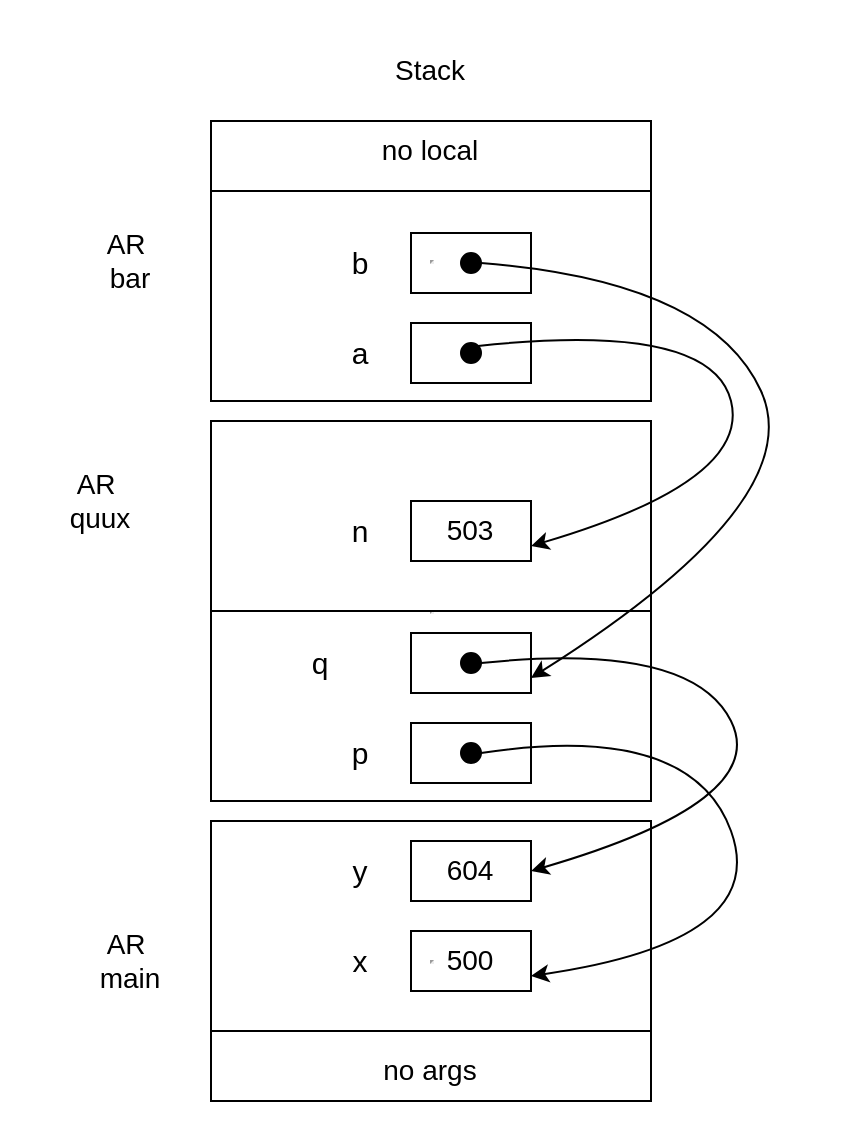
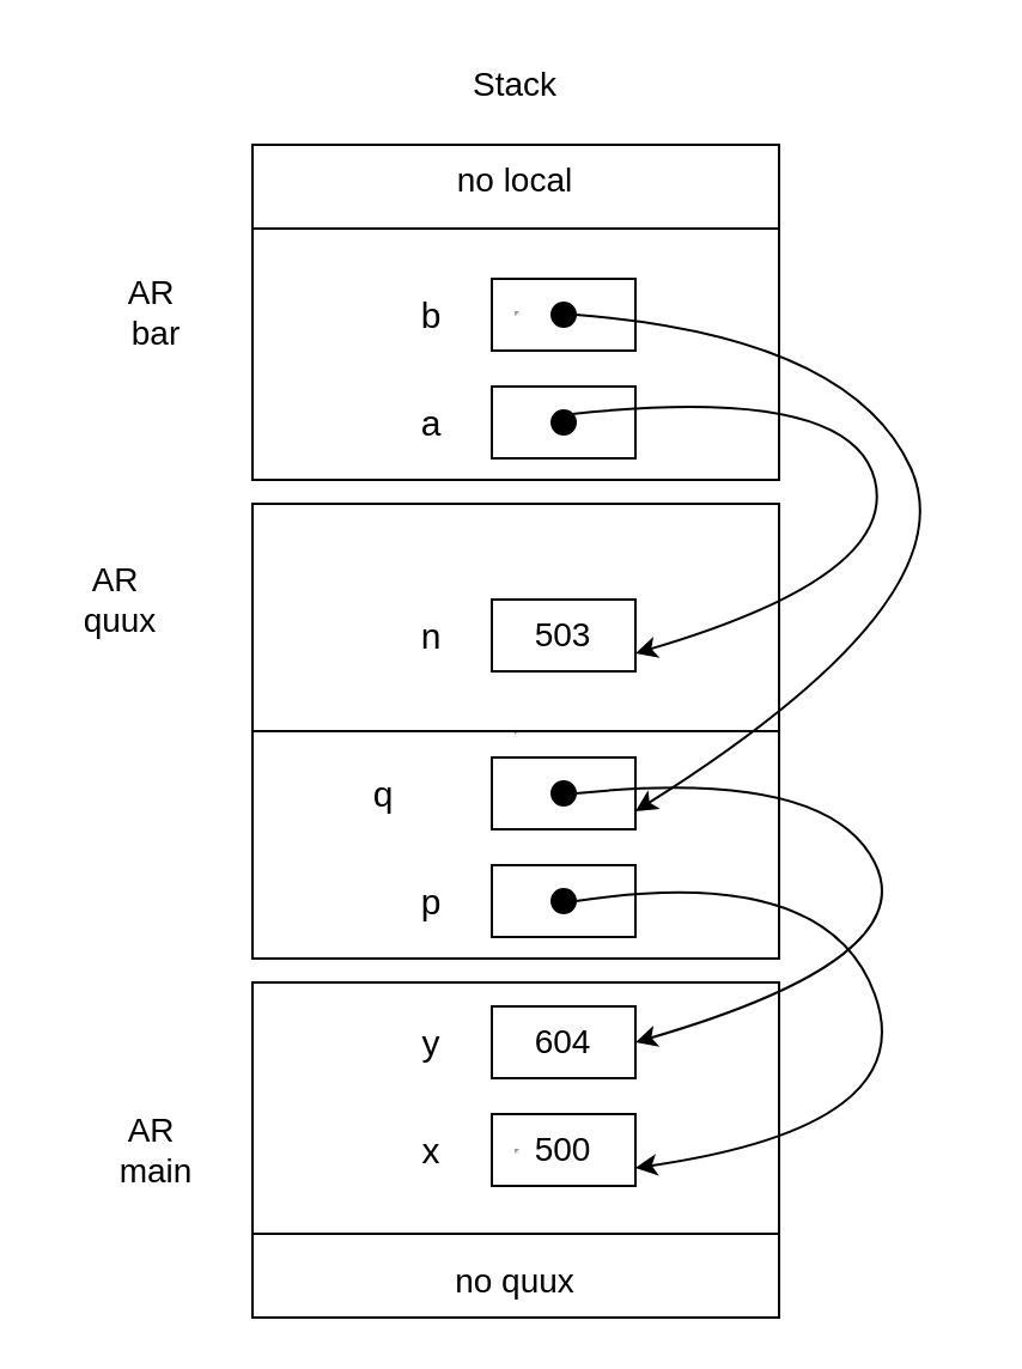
  <mxCell id="0" />
  <mxCell id="1" parent="0" />
  <mxCell id="2" value="&lt;hr&gt;" style="html=1;" vertex="1" parent="1"><mxGeometry x="105" y="410" width="220" height="140" as="geometry" /></mxCell>
  <mxCell id="3" value="" style="endArrow=none;html=1;rounded=0;entryX=1;entryY=0.75;entryDx=0;entryDy=0;exitX=0;exitY=0.75;exitDx=0;exitDy=0;" edge="1" parent="1" source="2" target="2"><mxGeometry width="50" height="50" relative="1" as="geometry"><mxPoint x="215" y="510" as="sourcePoint" /><mxPoint x="265" y="460" as="targetPoint" /></mxGeometry></mxCell>
  <mxCell id="4" value="&lt;font style=&quot;font-size: 15px;&quot;&gt;x&lt;/font&gt;" style="text;html=1;strokeColor=none;fillColor=none;align=center;verticalAlign=middle;whiteSpace=wrap;rounded=0;" vertex="1" parent="1"><mxGeometry x="165" y="465" width="30" height="30" as="geometry" /></mxCell>
- <mxCell id="5" value="&lt;font style=&quot;font-size: 14px;&quot;&gt;no args&lt;/font&gt;" style="text;html=1;strokeColor=none;fillColor=none;align=center;verticalAlign=middle;whiteSpace=wrap;rounded=0;" vertex="1" parent="1"><mxGeometry x="185" y="520" width="60" height="30" as="geometry" /></mxCell>
+ <mxCell id="5" value="&lt;font style=&quot;font-size: 14px;&quot;&gt;no quux&lt;/font&gt;" style="text;html=1;strokeColor=none;fillColor=none;align=center;verticalAlign=middle;whiteSpace=wrap;rounded=0;" vertex="1" parent="1"><mxGeometry x="185" y="520" width="60" height="30" as="geometry" /></mxCell>
  <mxCell id="6" value="&lt;font style=&quot;font-size: 14px;&quot;&gt;Stack&lt;/font&gt;&lt;span style=&quot;color: rgba(0, 0, 0, 0); font-family: monospace; font-size: 0px; text-align: start;&quot;&gt;%3CmxGraphModel%3E%3Croot%3E%3CmxCell%20id%3D%220%22%2F%3E%3CmxCell%20id%3D%221%22%20parent%3D%220%22%2F%3E%3CmxCell%20id%3D%222%22%20value%3D%22%26lt%3Bfont%20style%3D%26quot%3Bfont-size%3A%2014px%3B%26quot%3B%26gt%3Bno%20args%26lt%3B%2Ffont%26gt%3B%22%20style%3D%22text%3Bhtml%3D1%3BstrokeColor%3Dnone%3BfillColor%3Dnone%3Balign%3Dcenter%3BverticalAlign%3Dmiddle%3BwhiteSpace%3Dwrap%3Brounded%3D0%3B%22%20vertex%3D%221%22%20parent%3D%221%22%3E%3CmxGeometry%20x%3D%22350%22%20y%3D%22235%22%20width%3D%2260%22%20height%3D%2230%22%20as%3D%22geometry%22%2F%3E%3C%2FmxCell%3E%3C%2Froot%3E%3C%2FmxGraphModel%3E&lt;/span&gt;&lt;span style=&quot;color: rgba(0, 0, 0, 0); font-family: monospace; font-size: 0px; text-align: start;&quot;&gt;%3CmxGraphModel%3E%3Croot%3E%3CmxCell%20id%3D%220%22%2F%3E%3CmxCell%20id%3D%221%22%20parent%3D%220%22%2F%3E%3CmxCell%20id%3D%222%22%20value%3D%22%26lt%3Bfont%20style%3D%26quot%3Bfont-size%3A%2014px%3B%26quot%3B%26gt%3Bno%20args%26lt%3B%2Ffont%26gt%3B%22%20style%3D%22text%3Bhtml%3D1%3BstrokeColor%3Dnone%3BfillColor%3Dnone%3Balign%3Dcenter%3BverticalAlign%3Dmiddle%3BwhiteSpace%3Dwrap%3Brounded%3D0%3B%22%20vertex%3D%221%22%20parent%3D%221%22%3E%3CmxGeometry%20x%3D%22350%22%20y%3D%22235%22%20width%3D%2260%22%20height%3D%2230%22%20as%3D%22geometry%22%2F%3E%3C%2FmxCell%3E%3C%2Froot%3E%3C%2FmxGraphModel%3E&lt;/span&gt;" style="text;html=1;strokeColor=none;fillColor=none;align=center;verticalAlign=middle;whiteSpace=wrap;rounded=0;" vertex="1" parent="1"><mxGeometry x="185" y="20" width="60" height="30" as="geometry" /></mxCell>
  <mxCell id="7" value="&lt;font style=&quot;font-size: 14px;&quot;&gt;AR&amp;nbsp;&lt;br&gt;main&lt;br&gt;&lt;/font&gt;" style="text;html=1;strokeColor=none;fillColor=none;align=center;verticalAlign=middle;whiteSpace=wrap;rounded=0;" vertex="1" parent="1"><mxGeometry x="35" y="465" width="60" height="30" as="geometry" /></mxCell>
  <mxCell id="8" value="&lt;font style=&quot;font-size: 14px;&quot;&gt;500&lt;/font&gt;" style="text;html=1;align=center;verticalAlign=middle;whiteSpace=wrap;rounded=0;fillColor=none;strokeColor=default;" vertex="1" parent="1"><mxGeometry x="205" y="465" width="60" height="30" as="geometry" /></mxCell>
  <mxCell id="9" value="&lt;font style=&quot;font-size: 15px;&quot;&gt;y&lt;/font&gt;" style="text;html=1;strokeColor=none;fillColor=none;align=center;verticalAlign=middle;whiteSpace=wrap;rounded=0;" vertex="1" parent="1"><mxGeometry x="165" y="420" width="30" height="30" as="geometry" /></mxCell>
  <mxCell id="10" value="&lt;font style=&quot;font-size: 14px;&quot;&gt;604&lt;/font&gt;" style="text;html=1;align=center;verticalAlign=middle;whiteSpace=wrap;rounded=0;fillColor=none;strokeColor=default;" vertex="1" parent="1"><mxGeometry x="205" y="420" width="60" height="30" as="geometry" /></mxCell>
  <mxCell id="11" value="&lt;hr&gt;" style="html=1;" vertex="1" parent="1"><mxGeometry x="105" y="210" width="220" height="190" as="geometry" /></mxCell>
  <mxCell id="12" value="&lt;font style=&quot;font-size: 15px;&quot;&gt;p&lt;/font&gt;" style="text;html=1;strokeColor=none;fillColor=none;align=center;verticalAlign=middle;whiteSpace=wrap;rounded=0;" vertex="1" parent="1"><mxGeometry x="165" y="361" width="30" height="30" as="geometry" /></mxCell>
  <mxCell id="13" value="&lt;font style=&quot;font-size: 14px;&quot;&gt;AR&amp;nbsp;&lt;br&gt;quux&lt;br&gt;&lt;/font&gt;" style="text;html=1;strokeColor=none;fillColor=none;align=center;verticalAlign=middle;whiteSpace=wrap;rounded=0;" vertex="1" parent="1"><mxGeometry x="20" y="235" width="60" height="30" as="geometry" /></mxCell>
  <mxCell id="14" value="" style="text;html=1;align=center;verticalAlign=middle;whiteSpace=wrap;rounded=0;fillColor=none;strokeColor=default;" vertex="1" parent="1"><mxGeometry x="205" y="361" width="60" height="30" as="geometry" /></mxCell>
  <mxCell id="15" value="&lt;font style=&quot;font-size: 15px;&quot;&gt;q&lt;/font&gt;" style="text;html=1;strokeColor=none;fillColor=none;align=center;verticalAlign=middle;whiteSpace=wrap;rounded=0;" vertex="1" parent="1"><mxGeometry x="145" y="316" width="30" height="30" as="geometry" /></mxCell>
  <mxCell id="16" value="" style="text;html=1;align=center;verticalAlign=middle;whiteSpace=wrap;rounded=0;fillColor=none;strokeColor=default;" vertex="1" parent="1"><mxGeometry x="205" y="316" width="60" height="30" as="geometry" /></mxCell>
  <mxCell id="17" value="" style="endArrow=none;html=1;rounded=0;fontSize=15;exitX=0;exitY=0.5;exitDx=0;exitDy=0;entryX=1;entryY=0.5;entryDx=0;entryDy=0;" edge="1" parent="1" source="11" target="11"><mxGeometry width="50" height="50" relative="1" as="geometry"><mxPoint x="295" y="260" as="sourcePoint" /><mxPoint x="345" y="210" as="targetPoint" /></mxGeometry></mxCell>
  <mxCell id="18" value="" style="ellipse;whiteSpace=wrap;html=1;aspect=fixed;fontSize=15;strokeColor=default;fillColor=#000000;" vertex="1" parent="1"><mxGeometry x="230" y="326" width="10" height="10" as="geometry" /></mxCell>
  <mxCell id="19" value="" style="ellipse;whiteSpace=wrap;html=1;aspect=fixed;fontSize=15;strokeColor=default;fillColor=#000000;" vertex="1" parent="1"><mxGeometry x="230" y="371" width="10" height="10" as="geometry" /></mxCell>
  <mxCell id="20" value="&lt;font style=&quot;font-size: 15px;&quot;&gt;n&lt;/font&gt;" style="text;html=1;strokeColor=none;fillColor=none;align=center;verticalAlign=middle;whiteSpace=wrap;rounded=0;" vertex="1" parent="1"><mxGeometry x="165" y="250" width="30" height="30" as="geometry" /></mxCell>
  <mxCell id="21" value="&lt;font style=&quot;font-size: 14px;&quot;&gt;503&lt;/font&gt;" style="text;html=1;align=center;verticalAlign=middle;whiteSpace=wrap;rounded=0;fillColor=none;strokeColor=default;" vertex="1" parent="1"><mxGeometry x="205" y="250" width="60" height="30" as="geometry" /></mxCell>
  <mxCell id="22" value="&lt;hr&gt;" style="html=1;" vertex="1" parent="1"><mxGeometry x="105" y="60" width="220" height="140" as="geometry" /></mxCell>
  <mxCell id="23" value="&lt;font style=&quot;font-size: 15px;&quot;&gt;a&lt;/font&gt;" style="text;html=1;strokeColor=none;fillColor=none;align=center;verticalAlign=middle;whiteSpace=wrap;rounded=0;" vertex="1" parent="1"><mxGeometry x="165" y="161" width="30" height="30" as="geometry" /></mxCell>
  <mxCell id="24" value="&lt;font style=&quot;font-size: 14px;&quot;&gt;AR&amp;nbsp;&lt;br&gt;bar&lt;br&gt;&lt;/font&gt;" style="text;html=1;strokeColor=none;fillColor=none;align=center;verticalAlign=middle;whiteSpace=wrap;rounded=0;" vertex="1" parent="1"><mxGeometry x="35" y="115" width="60" height="30" as="geometry" /></mxCell>
  <mxCell id="25" value="" style="text;html=1;align=center;verticalAlign=middle;whiteSpace=wrap;rounded=0;fillColor=none;strokeColor=default;" vertex="1" parent="1"><mxGeometry x="205" y="161" width="60" height="30" as="geometry" /></mxCell>
  <mxCell id="26" value="&lt;font style=&quot;font-size: 15px;&quot;&gt;b&lt;/font&gt;" style="text;html=1;strokeColor=none;fillColor=none;align=center;verticalAlign=middle;whiteSpace=wrap;rounded=0;" vertex="1" parent="1"><mxGeometry x="165" y="116" width="30" height="30" as="geometry" /></mxCell>
  <mxCell id="27" value="" style="text;html=1;align=center;verticalAlign=middle;whiteSpace=wrap;rounded=0;fillColor=none;strokeColor=default;" vertex="1" parent="1"><mxGeometry x="205" y="116" width="60" height="30" as="geometry" /></mxCell>
  <mxCell id="28" value="" style="ellipse;whiteSpace=wrap;html=1;aspect=fixed;fontSize=15;strokeColor=default;fillColor=#000000;" vertex="1" parent="1"><mxGeometry x="230" y="126" width="10" height="10" as="geometry" /></mxCell>
  <mxCell id="29" value="" style="ellipse;whiteSpace=wrap;html=1;aspect=fixed;fontSize=15;strokeColor=default;fillColor=#000000;" vertex="1" parent="1"><mxGeometry x="230" y="171" width="10" height="10" as="geometry" /></mxCell>
  <mxCell id="30" value="" style="endArrow=none;html=1;rounded=0;fontSize=14;entryX=1;entryY=0.25;entryDx=0;entryDy=0;exitX=0;exitY=0.25;exitDx=0;exitDy=0;" edge="1" parent="1" source="22" target="22"><mxGeometry width="50" height="50" relative="1" as="geometry"><mxPoint x="295" y="250" as="sourcePoint" /><mxPoint x="345" y="200" as="targetPoint" /></mxGeometry></mxCell>
  <mxCell id="31" value="&lt;font style=&quot;font-size: 14px;&quot;&gt;no local&lt;/font&gt;" style="text;html=1;strokeColor=none;fillColor=none;align=center;verticalAlign=middle;whiteSpace=wrap;rounded=0;" vertex="1" parent="1"><mxGeometry x="185" y="60" width="60" height="30" as="geometry" /></mxCell>
  <mxCell id="32" value="" style="curved=1;endArrow=classic;html=1;rounded=0;fontSize=14;exitX=1;exitY=0.5;exitDx=0;exitDy=0;entryX=1;entryY=0.75;entryDx=0;entryDy=0;" edge="1" parent="1" source="19" target="8"><mxGeometry width="50" height="50" relative="1" as="geometry"><mxPoint x="295" y="340" as="sourcePoint" /><mxPoint x="365" y="480" as="targetPoint" /><Array as="points"><mxPoint x="345" y="360" /><mxPoint x="385" y="470" /></Array></mxGeometry></mxCell>
  <mxCell id="33" value="" style="curved=1;endArrow=classic;html=1;rounded=0;fontSize=14;exitX=1;exitY=0.5;exitDx=0;exitDy=0;entryX=1;entryY=0.5;entryDx=0;entryDy=0;" edge="1" parent="1" source="18" target="10"><mxGeometry width="50" height="50" relative="1" as="geometry"><mxPoint x="295" y="340" as="sourcePoint" /><mxPoint x="395" y="480" as="targetPoint" /><Array as="points"><mxPoint x="345" y="320" /><mxPoint x="385" y="400" /></Array></mxGeometry></mxCell>
  <mxCell id="34" value="" style="curved=1;endArrow=classic;html=1;rounded=0;fontSize=14;exitX=1;exitY=0;exitDx=0;exitDy=0;entryX=1;entryY=0.75;entryDx=0;entryDy=0;" edge="1" parent="1" source="29" target="21"><mxGeometry width="50" height="50" relative="1" as="geometry"><mxPoint x="295" y="340" as="sourcePoint" /><mxPoint x="345" y="290" as="targetPoint" /><Array as="points"><mxPoint x="355" y="160" /><mxPoint x="375" y="240" /></Array></mxGeometry></mxCell>
  <mxCell id="35" value="" style="curved=1;endArrow=classic;html=1;rounded=0;fontSize=14;exitX=1;exitY=0.5;exitDx=0;exitDy=0;entryX=1;entryY=0.75;entryDx=0;entryDy=0;" edge="1" parent="1" source="28" target="16"><mxGeometry width="50" height="50" relative="1" as="geometry"><mxPoint x="295" y="270" as="sourcePoint" /><mxPoint x="405" y="270" as="targetPoint" /><Array as="points"><mxPoint x="355" y="140" /><mxPoint x="405" y="250" /></Array></mxGeometry></mxCell>
